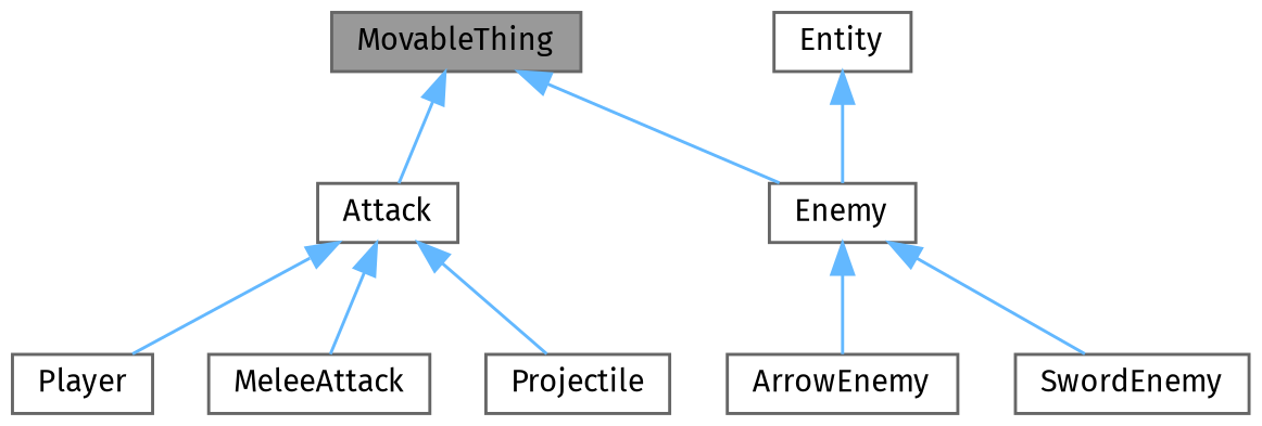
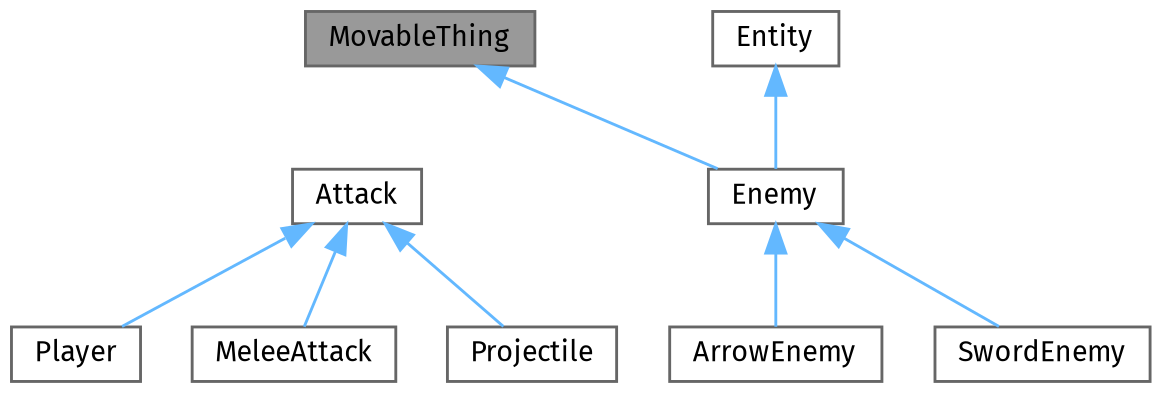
  digraph {
    fontname="Fira Sans"
    node [color=gray40 fillcolor=white fontname="Fira Sans" fontsize=10 shape=box style=filled]
    edge [color=steelblue1 dir=back fontname="Fira Sans" fontsize=10 labelfontname=Helvetica labelfontsize=10 style=solid]
    n1 [fillcolor=grey60 fontcolor=black height=0.2 label=MovableThing width=0.4]
    n2 [height=0.2 label=Attack width=0.4]
    n3 [height=0.2 label=Enemy width=0.4]
    n4 [height=0.2 label=Player width=0.4]
    n5 [height=0.2 label=MeleeAttack width=0.4]
    n6 [height=0.2 label=Projectile width=0.4]
    n7 [height=0.2 label=ArrowEnemy width=0.4]
    n8 [height=0.2 label=SwordEnemy width=0.4]
    n9 [height=0.2 label=Entity width=0.4]
-   n1 -> n2
    n1 -> n3
    n2 -> n4
    n2 -> n5
    n2 -> n6
    n3 -> n7
    n3 -> n8
    n9 -> n3
  }
